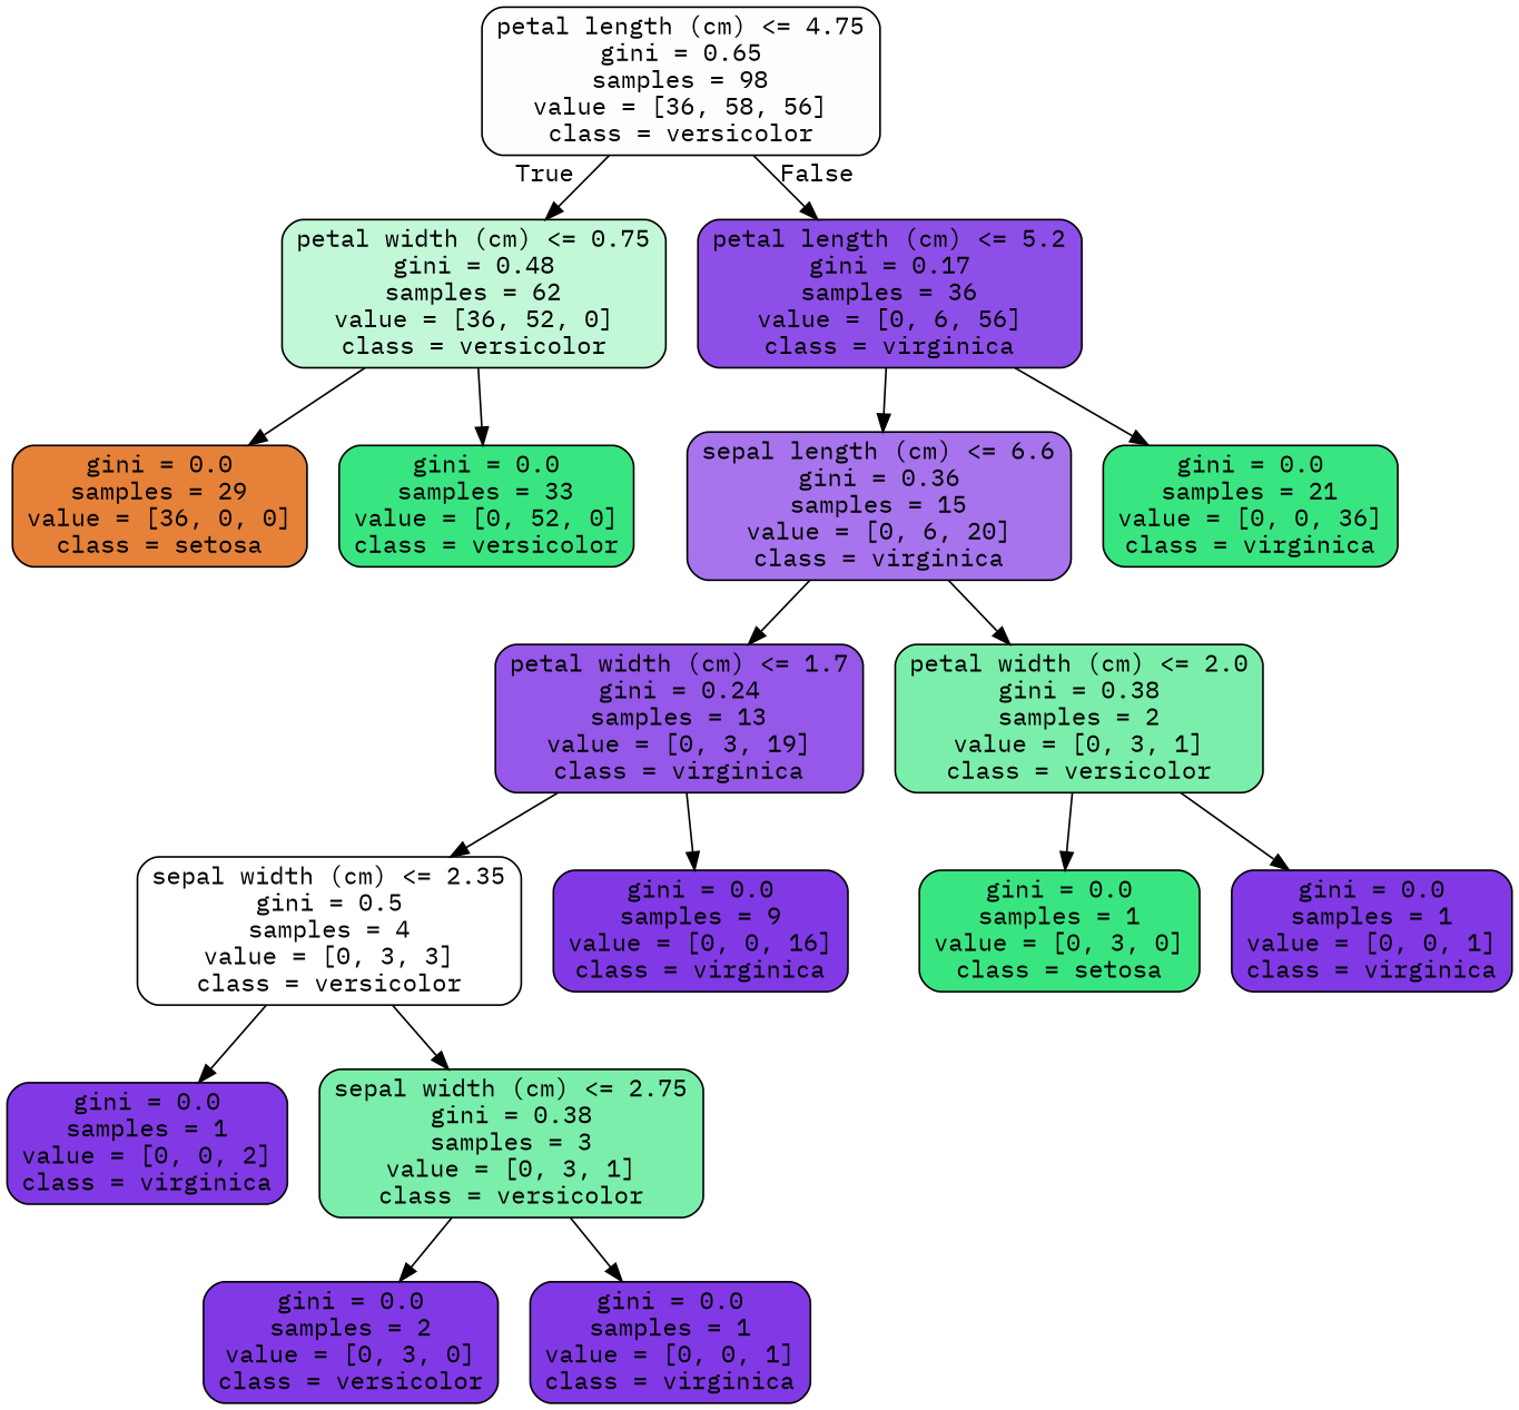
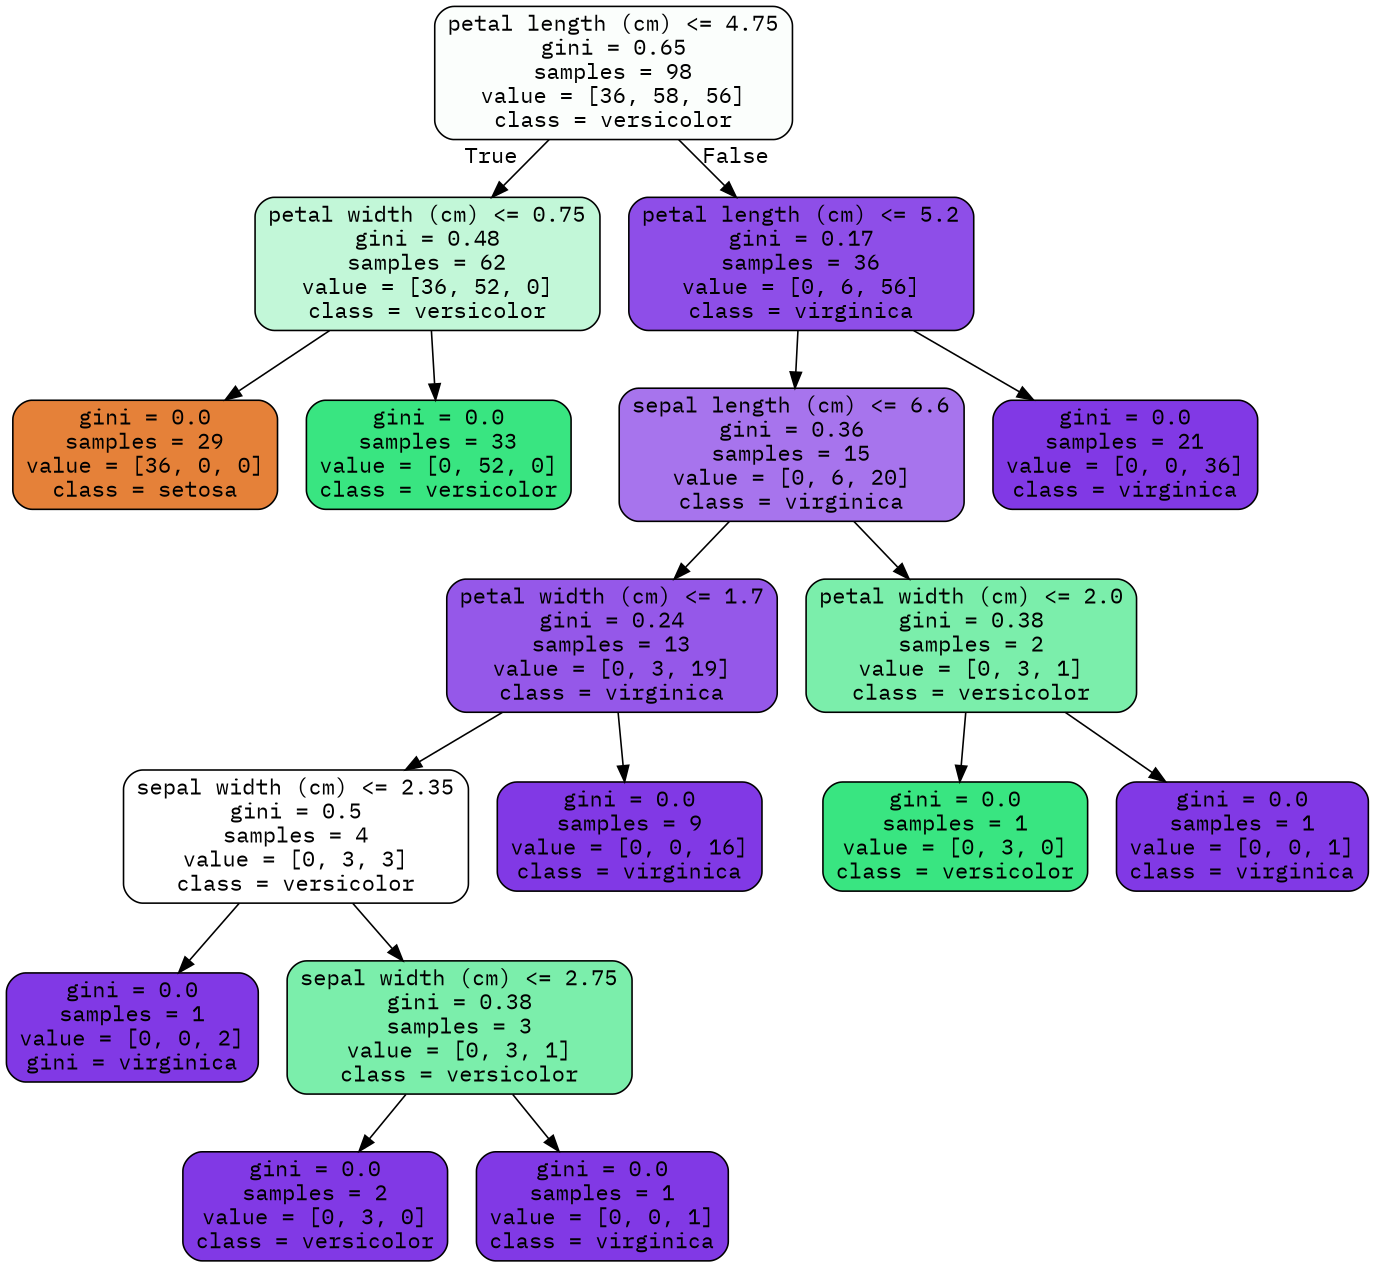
  digraph {
    fontname="IBM Plex Mono"
    node [color=black fillcolor="#8139e5" fontname="IBM Plex Mono" shape=box style="filled, rounded"]
    edge [fontname="IBM Plex Mono"]
    n1 [fillcolor="#fbfefc" label="petal length (cm) <= 4.75\ngini = 0.65\nsamples = 98\nvalue = [36, 58, 56]\nclass = versicolor"]
    n2 [fillcolor="#c2f7d8" label="petal width (cm) <= 0.75\ngini = 0.48\nsamples = 62\nvalue = [36, 52, 0]\nclass = versicolor"]
    n3 [fillcolor="#8e4ee8" label="petal length (cm) <= 5.2\ngini = 0.17\nsamples = 36\nvalue = [0, 6, 56]\nclass = virginica"]
    n4 [fillcolor="#e58139" label="gini = 0.0\nsamples = 29\nvalue = [36, 0, 0]\nclass = setosa"]
    n5 [fillcolor="#39e581" label="gini = 0.0\nsamples = 33\nvalue = [0, 52, 0]\nclass = versicolor"]
    n6 [fillcolor="#a774ed" label="sepal length (cm) <= 6.6\ngini = 0.36\nsamples = 15\nvalue = [0, 6, 20]\nclass = virginica"]
-   n7 [fillcolor="#39e581" label="gini = 0.0\nsamples = 21\nvalue = [0, 0, 36]\nclass = virginica"]
+   n7 [label="gini = 0.0\nsamples = 21\nvalue = [0, 0, 36]\nclass = virginica"]
    n8 [fillcolor="#9558e9" label="petal width (cm) <= 1.7\ngini = 0.24\nsamples = 13\nvalue = [0, 3, 19]\nclass = virginica"]
    n9 [fillcolor="#7beeab" label="petal width (cm) <= 2.0\ngini = 0.38\nsamples = 2\nvalue = [0, 3, 1]\nclass = versicolor"]
    n10 [fillcolor="#ffffff" label="sepal width (cm) <= 2.35\ngini = 0.5\nsamples = 4\nvalue = [0, 3, 3]\nclass = versicolor"]
    n11 [label="gini = 0.0\nsamples = 9\nvalue = [0, 0, 16]\nclass = virginica"]
-   n12 [fillcolor="#39e581" label="gini = 0.0\nsamples = 1\nvalue = [0, 3, 0]\nclass = setosa"]
+   n12 [fillcolor="#39e581" label="gini = 0.0\nsamples = 1\nvalue = [0, 3, 0]\nclass = versicolor"]
    n13 [label="gini = 0.0\nsamples = 1\nvalue = [0, 0, 1]\nclass = virginica"]
-   n14 [label="gini = 0.0\nsamples = 1\nvalue = [0, 0, 2]\nclass = virginica"]
+   n14 [label="gini = 0.0\nsamples = 1\nvalue = [0, 0, 2]\ngini = virginica"]
    n15 [fillcolor="#7beeab" label="sepal width (cm) <= 2.75\ngini = 0.38\nsamples = 3\nvalue = [0, 3, 1]\nclass = versicolor"]
    n16 [label="gini = 0.0\nsamples = 2\nvalue = [0, 3, 0]\nclass = versicolor"]
    n17 [label="gini = 0.0\nsamples = 1\nvalue = [0, 0, 1]\nclass = virginica"]
    n1 -> n2 [headlabel=True labelangle=45 labeldistance=2.5]
    n1 -> n3 [headlabel=False labelangle=-45 labeldistance=2.5]
    n2 -> n4
    n2 -> n5
    n3 -> n6
    n3 -> n7
    n6 -> n8
    n6 -> n9
    n8 -> n10
    n8 -> n11
    n9 -> n12
    n9 -> n13
    n10 -> n14
    n10 -> n15
    n15 -> n16
    n15 -> n17
  }
